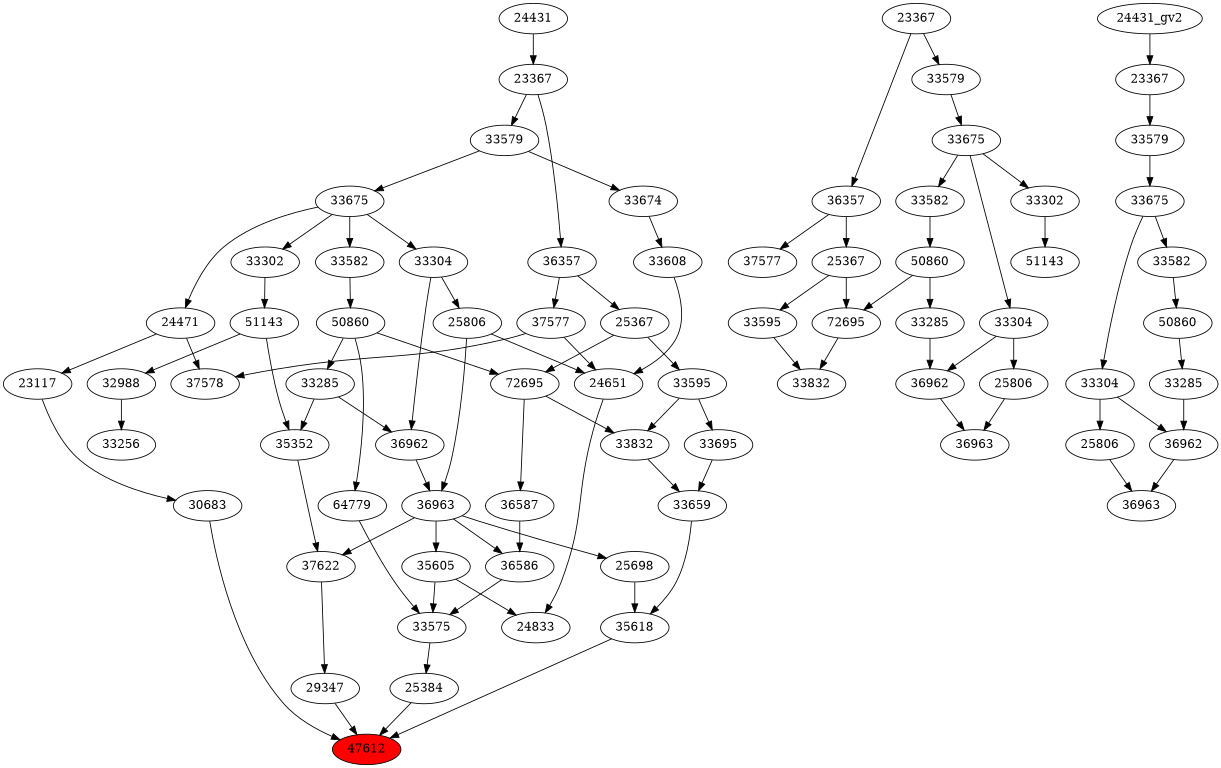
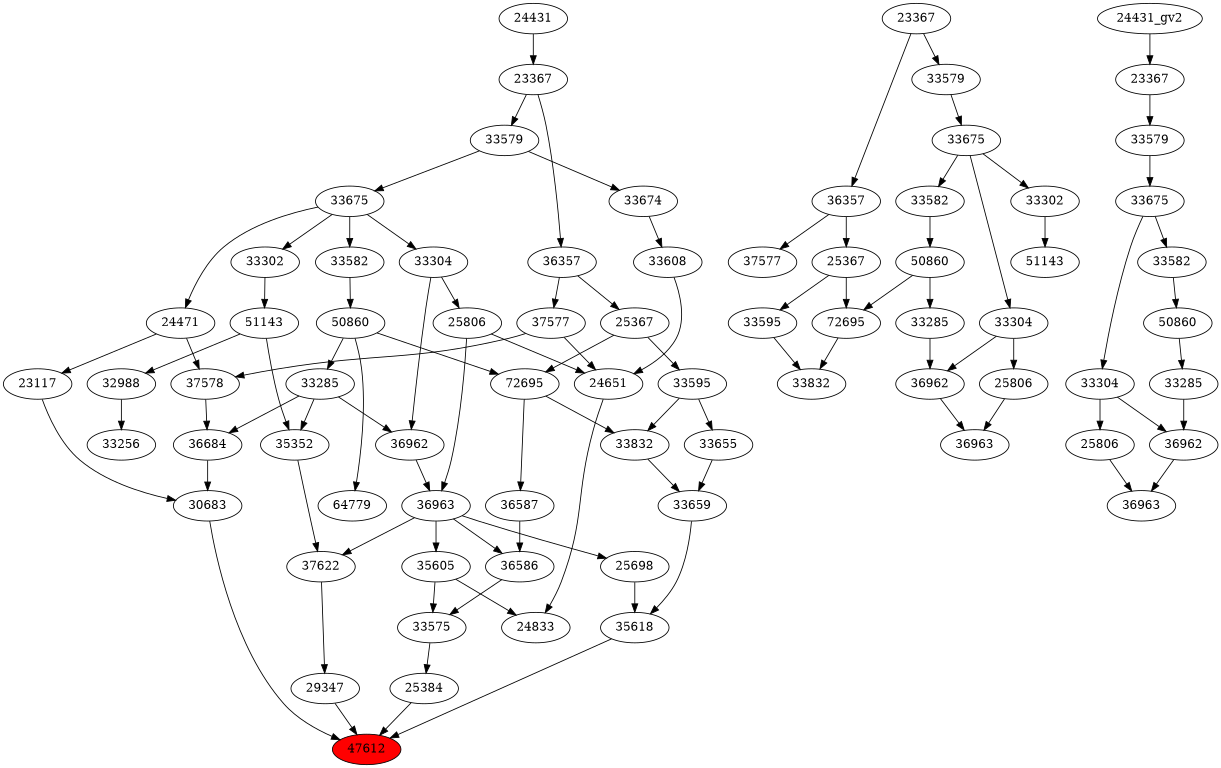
  strict digraph {
    n1 [fillcolor=red label=47612 style=filled]
    n2 [label=25384]
    n3 [label=30683]
    n4 [label=35618]
    n5 [label=29347]
    n6 [label=33575]
+   n7 [label=36684]
    n8 [label=23117]
    n9 [label=25698]
    n10 [label=33659]
    n11 [label=37622]
    n12 [label=36586]
    n13 [label=35605]
    n14 [label=64779]
    n15 [label=33285]
    n16 [label=35352]
    n17 [label=36962]
    n18 [label=36963]
    n19 [label=37578]
    n20 [label=24471]
-   n21 [label=33695]
+   n21 [label=33655]
    n22 [label=33832]
    n23 [label=33256]
    n24 [label=36587]
    n25 [label=24833]
    n26 [label=50860]
    n27 [label=72695]
    n28 [label=37577]
    n29 [label=24651]
    n30 [label=33675]
    n31 [label=33582]
    n32 [label=33304]
    n33 [label=33302]
    n34 [label=25806]
    n35 [label=51143]
    n36 [label=33595]
    n37 [label=32988]
    n38 [label=36357]
    n39 [label=25367]
    n40 [label=33579]
    n41 [label=33674]
    n42 [label=33608]
    n43 [label=23367]
    n44 [label=24431]
    n45 [label=33285]
    n46 [label=36962]
    n47 [label=36963]
    n48 [label=50860]
    n49 [label=72695]
    n50 [label=33832]
    n51 [label=25806]
    n52 [label=33595]
    n53 [label=33582]
    n54 [label=37577]
    n55 [label=36357]
    n56 [label=25367]
    n57 [label=33675]
    n58 [label=33304]
    n59 [label=33302]
    n60 [label=51143]
    n61 [label=33579]
    n62 [label=23367]
    n63 [label=36963]
    n64 [label=36962]
    n65 [label=25806]
    n66 [label=33285]
    n67 [label=33304]
    n68 [label=50860]
    n69 [label=33675]
    n70 [label=33582]
    n71 [label=33579]
    n72 [label=23367]
    "24431_gv2"
    subgraph sub_1 {
      n1
      n2
      n3
      n4
      n5
      n6
+     n7
      n8
      n9
      n10
      n11
      n12
      n13
      n14
      n15
      n16
      n17
      n18
      n19
      n20
      n21
      n22
      n23
      n24
      n25
      n26
      n27
      n28
      n29
      n30
      n31
      n32
      n33
      n34
      n35
      n36
      n37
      n38
      n39
      n40
      n41
      n42
      n43
      n44
    }
    subgraph sub_2 {
      n45
      n46
      n47
      n48
      n49
      n50
      n51
      n52
      n53
      n54
      n55
      n56
      n57
      n58
      n59
      n60
      n61
      n62
    }
    subgraph sub_3 {
      n63
      n64
      n65
      n66
      n67
      n68
      n69
      n70
      n71
      n72
      "24431_gv2"
    }
    n2 -> n1
    n3 -> n1
    n4 -> n1
    n5 -> n1
    n6 -> n2
+   n7 -> n3
    n8 -> n3
    n9 -> n4
    n10 -> n4
    n11 -> n5
    n12 -> n6
    n13 -> n6
    n13 -> n25
-   n14 -> n6
+   n15 -> n7
    n15 -> n16
    n15 -> n17
    n16 -> n11
    n17 -> n18
    n18 -> n9
    n18 -> n11
    n18 -> n12
    n18 -> n13
+   n19 -> n7
    n20 -> n8
    n20 -> n19
    n21 -> n10
    n22 -> n10
    n24 -> n12
    n26 -> n14
    n26 -> n15
    n26 -> n27
    n27 -> n22
    n27 -> n24
    n28 -> n19
    n28 -> n29
    n29 -> n25
    n30 -> n20
    n30 -> n31
    n30 -> n32
    n30 -> n33
    n31 -> n26
    n32 -> n17
    n32 -> n34
    n33 -> n35
    n34 -> n18
    n34 -> n29
    n35 -> n16
    n35 -> n37
    n36 -> n21
    n36 -> n22
    n37 -> n23
    n38 -> n28
    n38 -> n39
    n39 -> n27
    n39 -> n36
    n40 -> n30
    n40 -> n41
    n41 -> n42
    n42 -> n29
    n43 -> n38
    n43 -> n40
    n44 -> n43
    n45 -> n46
    n46 -> n47
    n48 -> n45
    n48 -> n49
    n49 -> n50
    n51 -> n47
    n52 -> n50
    n53 -> n48
    n55 -> n54
    n55 -> n56
    n56 -> n49
    n56 -> n52
    n57 -> n53
    n57 -> n58
    n57 -> n59
    n58 -> n46
    n58 -> n51
    n59 -> n60
    n61 -> n57
    n62 -> n55
    n62 -> n61
    n64 -> n63
    n65 -> n63
    n66 -> n64
    n67 -> n64
    n67 -> n65
    n68 -> n66
    n69 -> n67
    n69 -> n70
    n70 -> n68
    n71 -> n69
    n72 -> n71
    "24431_gv2" -> n72
  }
